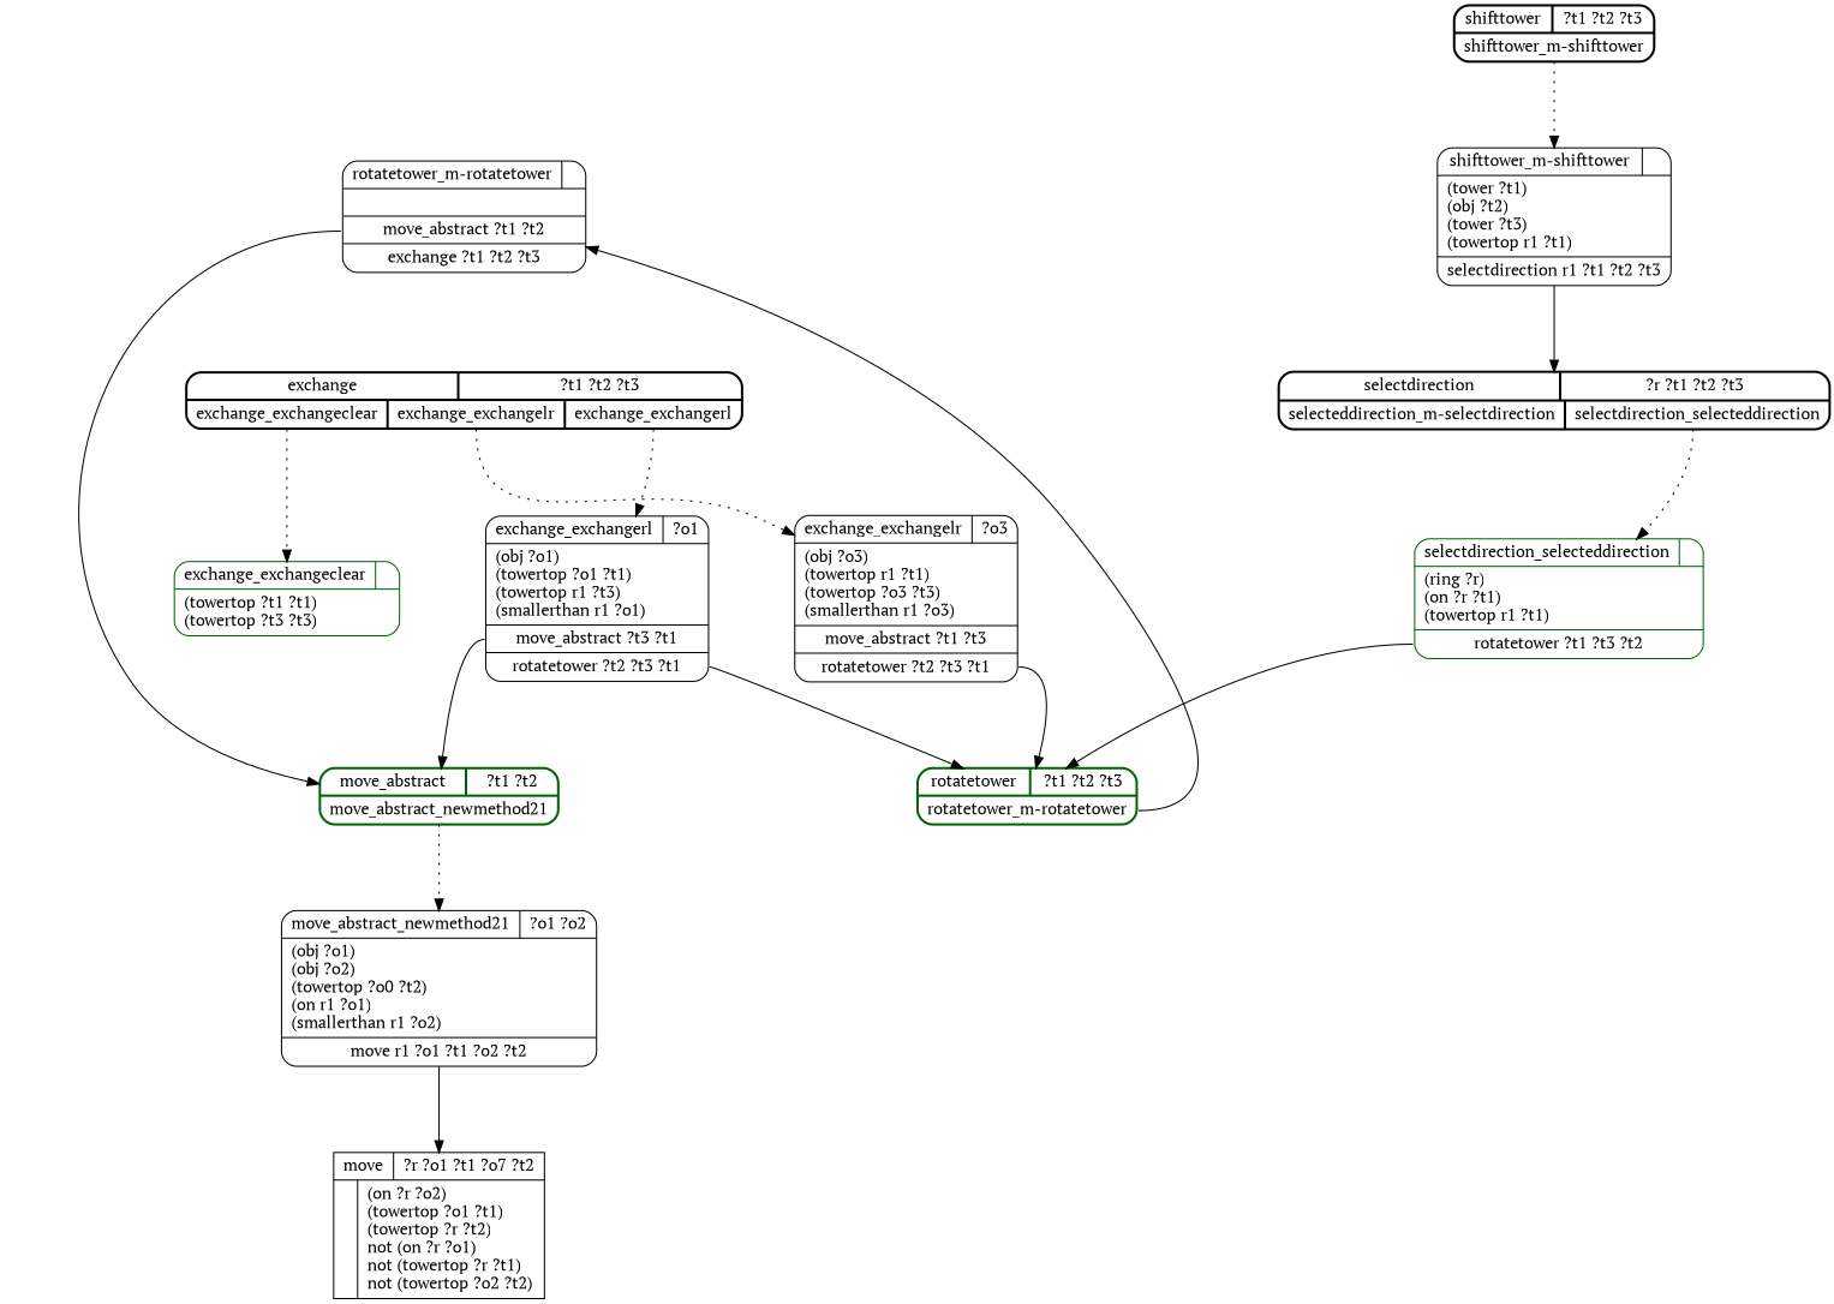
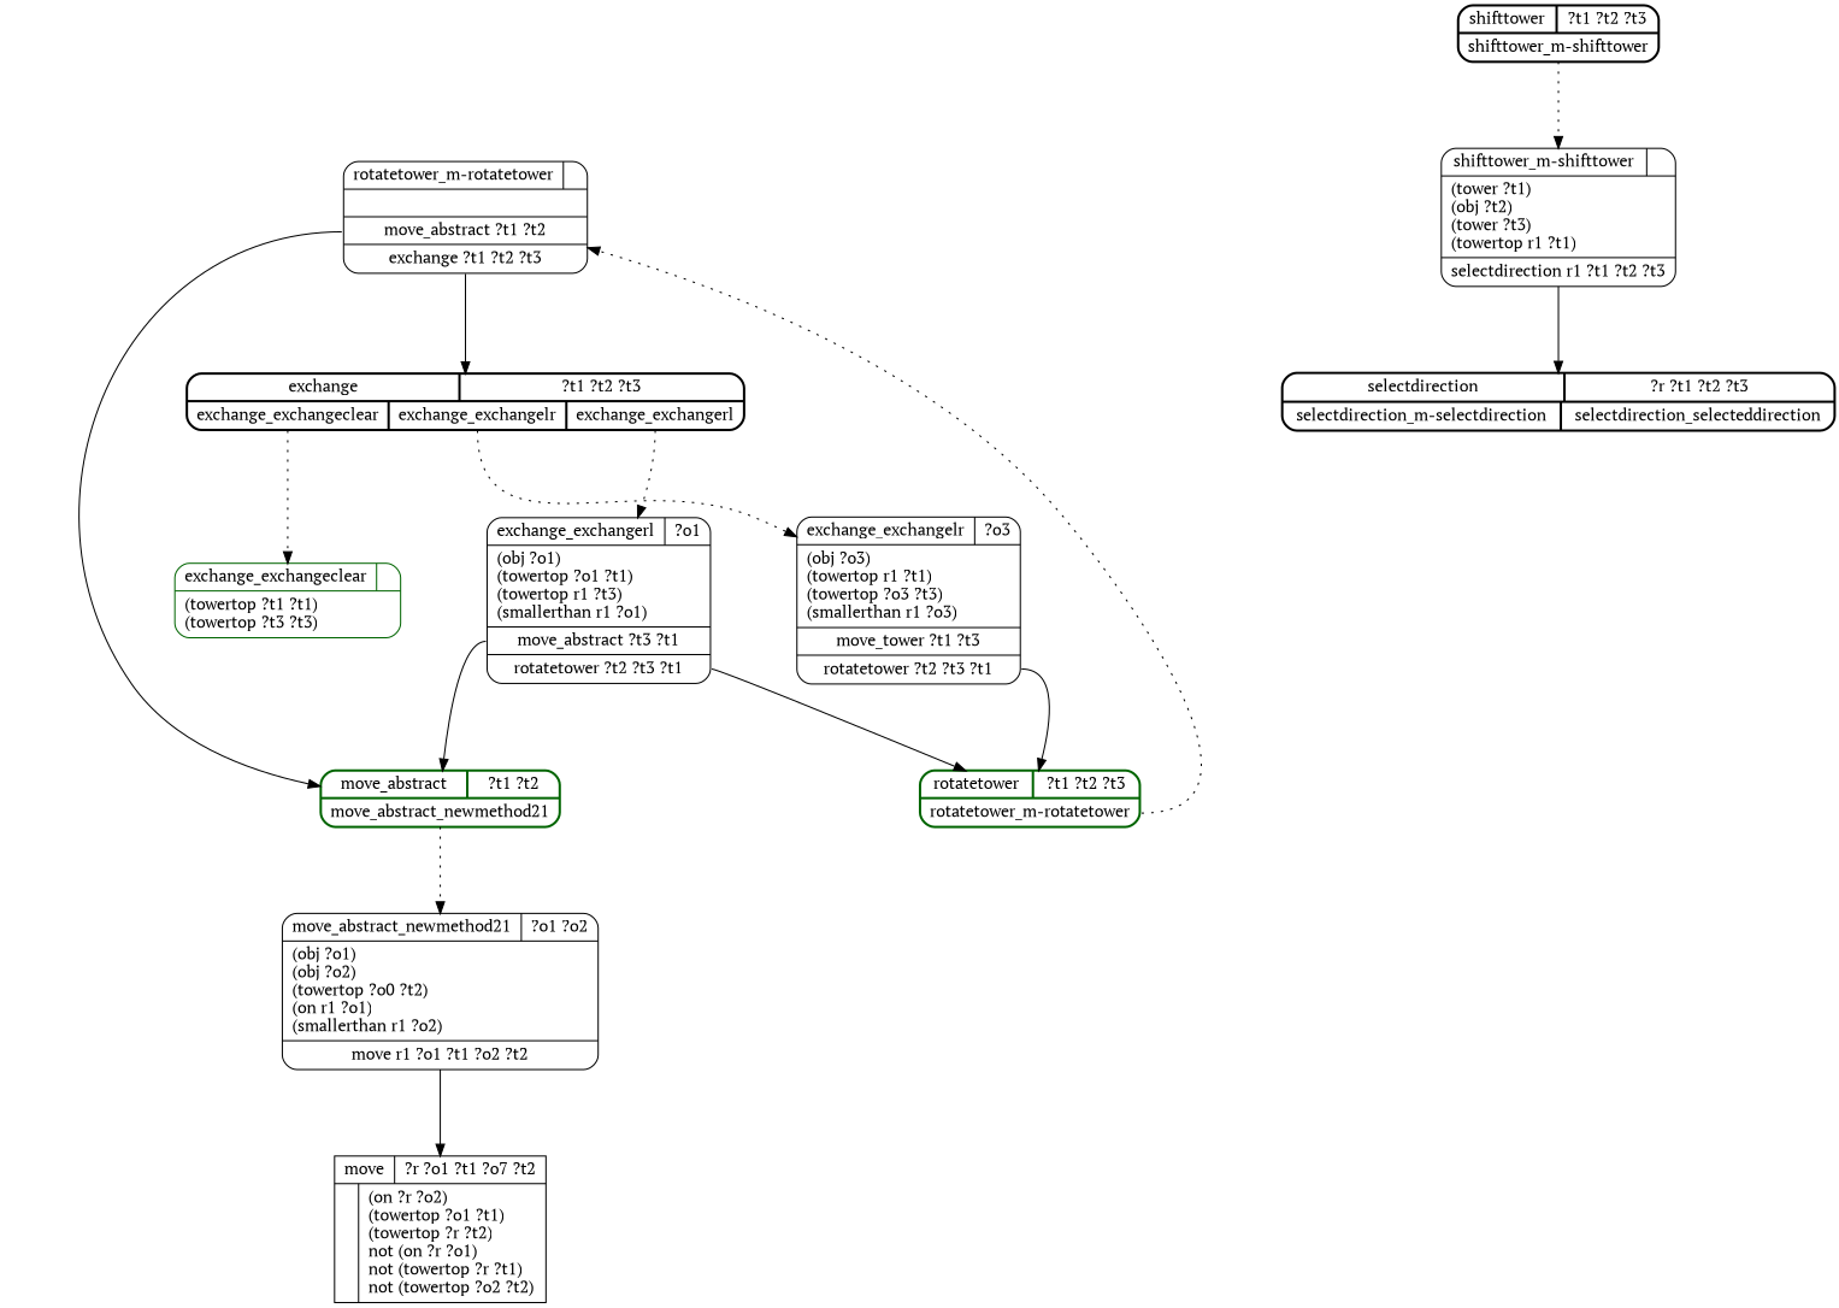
  digraph {
    fontname="PT Serif"
    nodesep=1
    ranksep=1
    node [color=black fontname="PT Serif" shape=Mrecord]
    edge [fontname="PT Serif" tailport=n0]
    n1 [label="{{move|?r ?o1 ?t1 ?o7 ?t2}|{|(on ?r ?o2)\l(towertop ?o1 ?t1)\l(towertop ?r ?t2)\lnot (on ?r ?o1)\lnot (towertop ?r ?t1)\lnot (towertop ?o2 ?t2)\l}}" shape=record]
    n2 [label="{{shifttower|?t1 ?t2 ?t3}|{<n0>shifttower_m-shifttower}}" style=bold]
    n3 [label="{{shifttower_m-shifttower|}|(tower ?t1)\l(obj ?t2)\l(tower ?t3)\l(towertop r1 ?t1)\l|<n0>selectdirection r1 ?t1 ?t2 ?t3}"]
-   n4 [label="{{selectdirection|?r ?t1 ?t2 ?t3}|{<n0>selecteddirection_m-selectdirection|<n1>selectdirection_selecteddirection}}" style=bold]
-   n5 [color=darkgreen label="{{selectdirection_selecteddirection|}|(ring ?r)\l(on ?r ?t1)\l(towertop r1 ?t1)\l|<n0>rotatetower ?t1 ?t3 ?t2}"]
+   n4 [label="{{selectdirection|?r ?t1 ?t2 ?t3}|{<n0>selectdirection_m-selectdirection|<n1>selectdirection_selecteddirection}}" style=bold]
    n6 [color=darkgreen label="{{rotatetower|?t1 ?t2 ?t3}|{<n0>rotatetower_m-rotatetower}}" style=bold]
    n7 [label="{{rotatetower_m-rotatetower|}||<n0>move_abstract ?t1 ?t2|<n1>exchange ?t1 ?t2 ?t3}"]
    n8 [color=darkgreen label="{{move_abstract|?t1 ?t2}|{<n0>move_abstract_newmethod21}}" style=bold]
    n9 [label="{{exchange|?t1 ?t2 ?t3}|{<n0>exchange_exchangeclear|<n1>exchange_exchangelr|<n2>exchange_exchangerl}}" style=bold]
    n10 [label="{{move_abstract_newmethod21|?o1 ?o2}|(obj ?o1)\l(obj ?o2)\l(towertop ?o0 ?t2)\l(on r1 ?o1)\l(smallerthan r1 ?o2)\l|<n0>move r1 ?o1 ?t1 ?o2 ?t2}"]
    n11 [color=darkgreen label="{{exchange_exchangeclear|}|(towertop ?t1 ?t1)\l(towertop ?t3 ?t3)\l}"]
-   n12 [label="{{exchange_exchangelr|?o3}|(obj ?o3)\l(towertop r1 ?t1)\l(towertop ?o3 ?t3)\l(smallerthan r1 ?o3)\l|<n0>move_abstract ?t1 ?t3|<n1>rotatetower ?t2 ?t3 ?t1}"]
+   n12 [label="{{exchange_exchangelr|?o3}|(obj ?o3)\l(towertop r1 ?t1)\l(towertop ?o3 ?t3)\l(smallerthan r1 ?o3)\l|<n0>move_tower ?t1 ?t3|<n1>rotatetower ?t2 ?t3 ?t1}"]
    n13 [label="{{exchange_exchangerl|?o1}|(obj ?o1)\l(towertop ?o1 ?t1)\l(towertop r1 ?t3)\l(smallerthan r1 ?o1)\l|<n0>move_abstract ?t3 ?t1|<n1>rotatetower ?t2 ?t3 ?t1}"]
    n2 -> n3 [style=dotted]
    n3 -> n4
-   n4 -> n5 [style=dotted tailport=n1]
-   n5 -> n6
-   n6 -> n7 [style=solid]
+   n6 -> n7 [style=dotted]
    n7 -> n8
+   n7 -> n9 [tailport=n1]
    n8 -> n10 [style=dotted]
    n9 -> n11 [style=dotted]
    n9 -> n12 [style=dotted tailport=n1]
    n9 -> n13 [style=dotted tailport=n2]
    n10 -> n1
    n12 -> n6 [tailport=n1]
    n13 -> n6 [tailport=n1]
    n13 -> n8
  }
